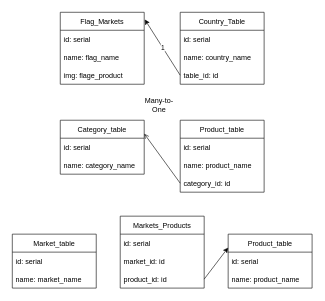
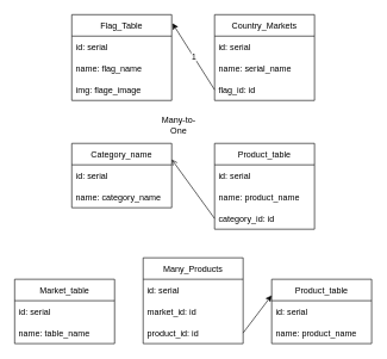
  <mxCell id="0" />
  <mxCell id="1" parent="0" />
- <mxCell id="2" value="Country_Table" style="swimlane;fontStyle=0;childLayout=stackLayout;horizontal=1;startSize=30;horizontalStack=0;resizeParent=1;resizeParentMax=0;resizeLast=0;collapsible=1;marginBottom=0;" vertex="1" parent="1"><mxGeometry x="300" y="20" width="140" height="120" as="geometry" /></mxCell>
+ <mxCell id="2" value="Country_Markets" style="swimlane;fontStyle=0;childLayout=stackLayout;horizontal=1;startSize=30;horizontalStack=0;resizeParent=1;resizeParentMax=0;resizeLast=0;collapsible=1;marginBottom=0;" vertex="1" parent="1"><mxGeometry x="300" y="20" width="140" height="120" as="geometry" /></mxCell>
  <mxCell id="3" value="id: serial" style="text;strokeColor=none;fillColor=none;align=left;verticalAlign=middle;spacingLeft=4;spacingRight=4;overflow=hidden;points=[[0,0.5],[1,0.5]];portConstraint=eastwest;rotatable=0;" vertex="1" parent="2"><mxGeometry y="30" width="140" height="30" as="geometry" /></mxCell>
- <mxCell id="4" value="name: country_name" style="text;strokeColor=none;fillColor=none;align=left;verticalAlign=middle;spacingLeft=4;spacingRight=4;overflow=hidden;points=[[0,0.5],[1,0.5]];portConstraint=eastwest;rotatable=0;" vertex="1" parent="2"><mxGeometry y="60" width="140" height="30" as="geometry" /></mxCell>
- <mxCell id="5" value="table_id: id" style="text;strokeColor=none;fillColor=none;align=left;verticalAlign=middle;spacingLeft=4;spacingRight=4;overflow=hidden;points=[[0,0.5],[1,0.5]];portConstraint=eastwest;rotatable=0;" vertex="1" parent="2"><mxGeometry y="90" width="140" height="30" as="geometry" /></mxCell>
- <mxCell id="6" value="Flag_Markets" style="swimlane;fontStyle=0;childLayout=stackLayout;horizontal=1;startSize=30;horizontalStack=0;resizeParent=1;resizeParentMax=0;resizeLast=0;collapsible=1;marginBottom=0;" vertex="1" parent="1"><mxGeometry x="100" y="20" width="140" height="120" as="geometry" /></mxCell>
+ <mxCell id="4" value="name: serial_name" style="text;strokeColor=none;fillColor=none;align=left;verticalAlign=middle;spacingLeft=4;spacingRight=4;overflow=hidden;points=[[0,0.5],[1,0.5]];portConstraint=eastwest;rotatable=0;" vertex="1" parent="2"><mxGeometry y="60" width="140" height="30" as="geometry" /></mxCell>
+ <mxCell id="5" value="flag_id: id" style="text;strokeColor=none;fillColor=none;align=left;verticalAlign=middle;spacingLeft=4;spacingRight=4;overflow=hidden;points=[[0,0.5],[1,0.5]];portConstraint=eastwest;rotatable=0;" vertex="1" parent="2"><mxGeometry y="90" width="140" height="30" as="geometry" /></mxCell>
+ <mxCell id="6" value="Flag_Table" style="swimlane;fontStyle=0;childLayout=stackLayout;horizontal=1;startSize=30;horizontalStack=0;resizeParent=1;resizeParentMax=0;resizeLast=0;collapsible=1;marginBottom=0;" vertex="1" parent="1"><mxGeometry x="100" y="20" width="140" height="120" as="geometry" /></mxCell>
  <mxCell id="7" value="id: serial" style="text;strokeColor=none;fillColor=none;align=left;verticalAlign=middle;spacingLeft=4;spacingRight=4;overflow=hidden;points=[[0,0.5],[1,0.5]];portConstraint=eastwest;rotatable=0;" vertex="1" parent="6"><mxGeometry y="30" width="140" height="30" as="geometry" /></mxCell>
  <mxCell id="8" value="name: flag_name" style="text;strokeColor=none;fillColor=none;align=left;verticalAlign=middle;spacingLeft=4;spacingRight=4;overflow=hidden;points=[[0,0.5],[1,0.5]];portConstraint=eastwest;rotatable=0;" vertex="1" parent="6"><mxGeometry y="60" width="140" height="30" as="geometry" /></mxCell>
- <mxCell id="9" value="img: flage_product" style="text;strokeColor=none;fillColor=none;align=left;verticalAlign=middle;spacingLeft=4;spacingRight=4;overflow=hidden;points=[[0,0.5],[1,0.5]];portConstraint=eastwest;rotatable=0;" vertex="1" parent="6"><mxGeometry y="90" width="140" height="30" as="geometry" /></mxCell>
+ <mxCell id="9" value="img: flage_image" style="text;strokeColor=none;fillColor=none;align=left;verticalAlign=middle;spacingLeft=4;spacingRight=4;overflow=hidden;points=[[0,0.5],[1,0.5]];portConstraint=eastwest;rotatable=0;" vertex="1" parent="6"><mxGeometry y="90" width="140" height="30" as="geometry" /></mxCell>
  <mxCell id="10" value="&lt;div&gt;1&lt;/div&gt;" style="endArrow=classic;html=1;rounded=0;entryX=1.007;entryY=0.1;entryDx=0;entryDy=0;entryPerimeter=0;exitX=0;exitY=0.5;exitDx=0;exitDy=0;" edge="1" parent="1" source="5" target="6"><mxGeometry relative="1" as="geometry"><mxPoint x="310" y="270" as="sourcePoint" /><mxPoint x="410" y="270" as="targetPoint" /></mxGeometry></mxCell>
  <mxCell id="11" value="Product_table" style="swimlane;fontStyle=0;childLayout=stackLayout;horizontal=1;startSize=30;horizontalStack=0;resizeParent=1;resizeParentMax=0;resizeLast=0;collapsible=1;marginBottom=0;" vertex="1" parent="1"><mxGeometry x="300" y="200" width="140" height="120" as="geometry" /></mxCell>
  <mxCell id="12" value="id: serial" style="text;strokeColor=none;fillColor=none;align=left;verticalAlign=middle;spacingLeft=4;spacingRight=4;overflow=hidden;points=[[0,0.5],[1,0.5]];portConstraint=eastwest;rotatable=0;" vertex="1" parent="11"><mxGeometry y="30" width="140" height="30" as="geometry" /></mxCell>
  <mxCell id="13" value="name: product_name" style="text;strokeColor=none;fillColor=none;align=left;verticalAlign=middle;spacingLeft=4;spacingRight=4;overflow=hidden;points=[[0,0.5],[1,0.5]];portConstraint=eastwest;rotatable=0;" vertex="1" parent="11"><mxGeometry y="60" width="140" height="30" as="geometry" /></mxCell>
  <mxCell id="14" value="category_id: id " style="text;strokeColor=none;fillColor=none;align=left;verticalAlign=middle;spacingLeft=4;spacingRight=4;overflow=hidden;points=[[0,0.5],[1,0.5]];portConstraint=eastwest;rotatable=0;" vertex="1" parent="11"><mxGeometry y="90" width="140" height="30" as="geometry" /></mxCell>
- <mxCell id="15" value="Category_table" style="swimlane;fontStyle=0;childLayout=stackLayout;horizontal=1;startSize=30;horizontalStack=0;resizeParent=1;resizeParentMax=0;resizeLast=0;collapsible=1;marginBottom=0;" vertex="1" parent="1"><mxGeometry x="100" y="200" width="140" height="90" as="geometry" /></mxCell>
+ <mxCell id="15" value="Category_name" style="swimlane;fontStyle=0;childLayout=stackLayout;horizontal=1;startSize=30;horizontalStack=0;resizeParent=1;resizeParentMax=0;resizeLast=0;collapsible=1;marginBottom=0;" vertex="1" parent="1"><mxGeometry x="100" y="200" width="140" height="90" as="geometry" /></mxCell>
  <mxCell id="16" value="id: serial" style="text;strokeColor=none;fillColor=none;align=left;verticalAlign=middle;spacingLeft=4;spacingRight=4;overflow=hidden;points=[[0,0.5],[1,0.5]];portConstraint=eastwest;rotatable=0;" vertex="1" parent="15"><mxGeometry y="30" width="140" height="30" as="geometry" /></mxCell>
  <mxCell id="17" value="name: category_name" style="text;strokeColor=none;fillColor=none;align=left;verticalAlign=middle;spacingLeft=4;spacingRight=4;overflow=hidden;points=[[0,0.5],[1,0.5]];portConstraint=eastwest;rotatable=0;" vertex="1" parent="15"><mxGeometry y="60" width="140" height="30" as="geometry" /></mxCell>
  <mxCell id="18" value="" style="endArrow=open;html=1;rounded=0;entryX=1;entryY=0.25;entryDx=0;entryDy=0;exitX=0;exitY=0.5;exitDx=0;exitDy=0;" edge="1" parent="1" source="14" target="15"><mxGeometry width="50" height="50" relative="1" as="geometry"><mxPoint x="340" y="300" as="sourcePoint" /><mxPoint x="390" y="250" as="targetPoint" /></mxGeometry></mxCell>
- <mxCell id="19" value="&lt;div&gt;Many-to-One&lt;/div&gt;" style="text;html=1;strokeColor=none;fillColor=none;align=center;verticalAlign=middle;whiteSpace=wrap;rounded=0;" vertex="1" parent="1"><mxGeometry x="230" y="160" width="70" height="30" as="geometry" /></mxCell>
- <mxCell id="20" value="Markets_Products" style="swimlane;fontStyle=0;childLayout=stackLayout;horizontal=1;startSize=30;horizontalStack=0;resizeParent=1;resizeParentMax=0;resizeLast=0;collapsible=1;marginBottom=0;" vertex="1" parent="1"><mxGeometry x="200" y="360" width="140" height="120" as="geometry" /></mxCell>
+ <mxCell id="19" value="&lt;div&gt;Many-to-One&lt;/div&gt;" style="text;html=1;strokeColor=none;fillColor=none;align=center;verticalAlign=middle;whiteSpace=wrap;rounded=0;" vertex="1" parent="1"><mxGeometry x="215" y="160" width="70" height="30" as="geometry" /></mxCell>
+ <mxCell id="20" value="Many_Products" style="swimlane;fontStyle=0;childLayout=stackLayout;horizontal=1;startSize=30;horizontalStack=0;resizeParent=1;resizeParentMax=0;resizeLast=0;collapsible=1;marginBottom=0;" vertex="1" parent="1"><mxGeometry x="200" y="360" width="140" height="120" as="geometry" /></mxCell>
  <mxCell id="21" value="id: serial" style="text;strokeColor=none;fillColor=none;align=left;verticalAlign=middle;spacingLeft=4;spacingRight=4;overflow=hidden;points=[[0,0.5],[1,0.5]];portConstraint=eastwest;rotatable=0;" vertex="1" parent="20"><mxGeometry y="30" width="140" height="30" as="geometry" /></mxCell>
  <mxCell id="22" value="market_id: id" style="text;strokeColor=none;fillColor=none;align=left;verticalAlign=middle;spacingLeft=4;spacingRight=4;overflow=hidden;points=[[0,0.5],[1,0.5]];portConstraint=eastwest;rotatable=0;" vertex="1" parent="20"><mxGeometry y="60" width="140" height="30" as="geometry" /></mxCell>
  <mxCell id="23" value="product_id: id" style="text;strokeColor=none;fillColor=none;align=left;verticalAlign=middle;spacingLeft=4;spacingRight=4;overflow=hidden;points=[[0,0.5],[1,0.5]];portConstraint=eastwest;rotatable=0;" vertex="1" parent="20"><mxGeometry y="90" width="140" height="30" as="geometry" /></mxCell>
  <mxCell id="24" value="Product_table" style="swimlane;fontStyle=0;childLayout=stackLayout;horizontal=1;startSize=30;horizontalStack=0;resizeParent=1;resizeParentMax=0;resizeLast=0;collapsible=1;marginBottom=0;" vertex="1" parent="1"><mxGeometry x="380" y="390" width="140" height="90" as="geometry" /></mxCell>
  <mxCell id="25" value="id: serial" style="text;strokeColor=none;fillColor=none;align=left;verticalAlign=middle;spacingLeft=4;spacingRight=4;overflow=hidden;points=[[0,0.5],[1,0.5]];portConstraint=eastwest;rotatable=0;" vertex="1" parent="24"><mxGeometry y="30" width="140" height="30" as="geometry" /></mxCell>
  <mxCell id="26" value="name: product_name" style="text;strokeColor=none;fillColor=none;align=left;verticalAlign=middle;spacingLeft=4;spacingRight=4;overflow=hidden;points=[[0,0.5],[1,0.5]];portConstraint=eastwest;rotatable=0;" vertex="1" parent="24"><mxGeometry y="60" width="140" height="30" as="geometry" /></mxCell>
  <mxCell id="27" value="Market_table" style="swimlane;fontStyle=0;childLayout=stackLayout;horizontal=1;startSize=30;horizontalStack=0;resizeParent=1;resizeParentMax=0;resizeLast=0;collapsible=1;marginBottom=0;" vertex="1" parent="1"><mxGeometry x="20" y="390" width="140" height="90" as="geometry" /></mxCell>
  <mxCell id="28" value="id: serial" style="text;strokeColor=none;fillColor=none;align=left;verticalAlign=middle;spacingLeft=4;spacingRight=4;overflow=hidden;points=[[0,0.5],[1,0.5]];portConstraint=eastwest;rotatable=0;" vertex="1" parent="27"><mxGeometry y="30" width="140" height="30" as="geometry" /></mxCell>
- <mxCell id="29" value="name: market_name" style="text;strokeColor=none;fillColor=none;align=left;verticalAlign=middle;spacingLeft=4;spacingRight=4;overflow=hidden;points=[[0,0.5],[1,0.5]];portConstraint=eastwest;rotatable=0;" vertex="1" parent="27"><mxGeometry y="60" width="140" height="30" as="geometry" /></mxCell>
+ <mxCell id="29" value="name: table_name" style="text;strokeColor=none;fillColor=none;align=left;verticalAlign=middle;spacingLeft=4;spacingRight=4;overflow=hidden;points=[[0,0.5],[1,0.5]];portConstraint=eastwest;rotatable=0;" vertex="1" parent="27"><mxGeometry y="60" width="140" height="30" as="geometry" /></mxCell>
  <mxCell id="30" value="" style="endArrow=classic;html=1;rounded=0;entryX=0;entryY=0.25;entryDx=0;entryDy=0;exitX=1;exitY=0.5;exitDx=0;exitDy=0;" edge="1" parent="1" source="23" target="24"><mxGeometry width="50" height="50" relative="1" as="geometry"><mxPoint x="210" y="445" as="sourcePoint" /><mxPoint x="170" y="422.5" as="targetPoint" /></mxGeometry></mxCell>
